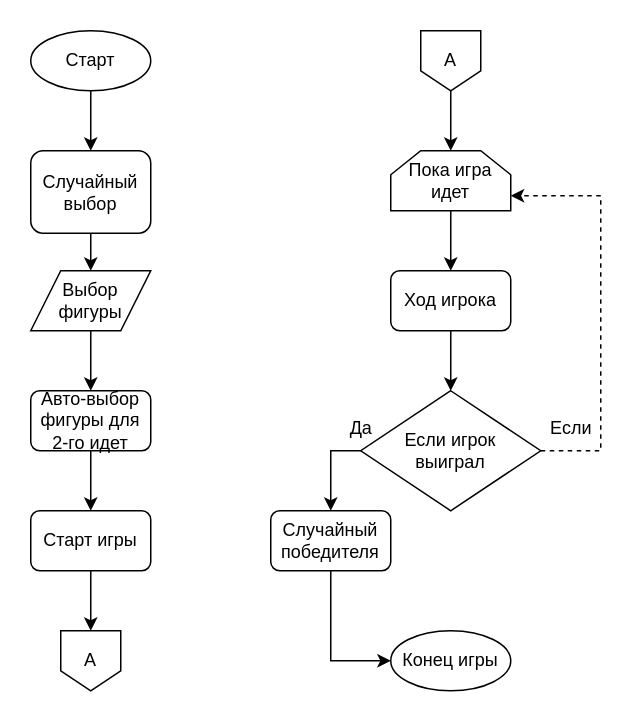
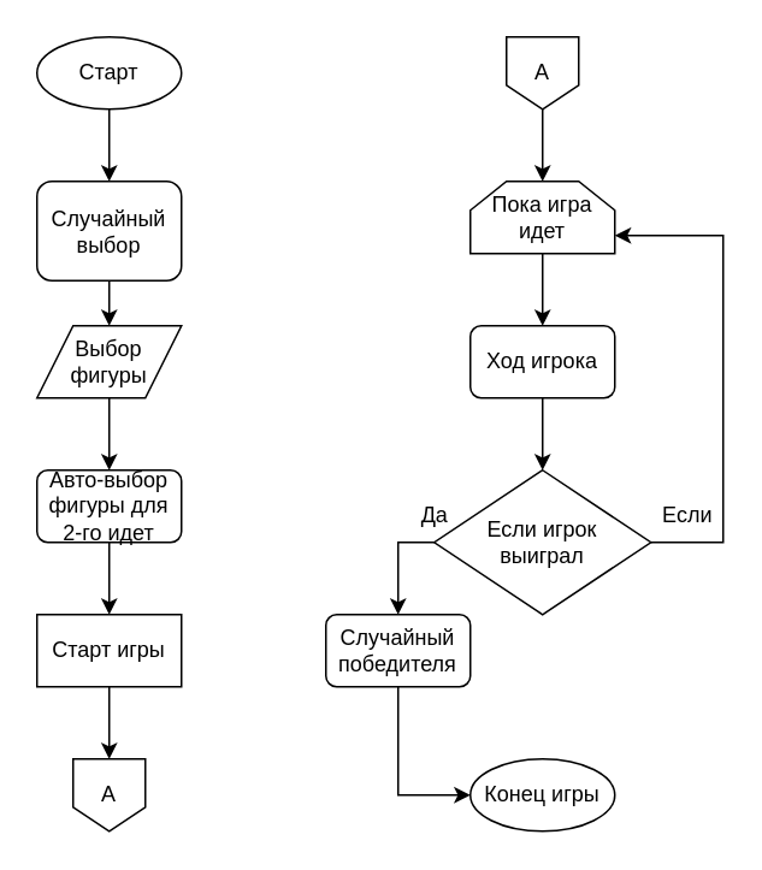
  <mxCell id="0" />
  <mxCell id="1" parent="0" />
  <mxCell id="2" style="edgeStyle=orthogonalEdgeStyle;rounded=0;orthogonalLoop=1;jettySize=auto;html=1;exitX=0.5;exitY=1;exitDx=0;exitDy=0;entryX=0.5;entryY=0;entryDx=0;entryDy=0;" edge="1" parent="1" source="3" target="7"><mxGeometry relative="1" as="geometry" /></mxCell>
  <mxCell id="3" value="Старт" style="ellipse;whiteSpace=wrap;html=1;" vertex="1" parent="1"><mxGeometry x="20" y="20" width="80" height="40" as="geometry" /></mxCell>
  <mxCell id="4" style="edgeStyle=orthogonalEdgeStyle;rounded=0;orthogonalLoop=1;jettySize=auto;html=1;exitX=0.5;exitY=1;exitDx=0;exitDy=0;entryX=0.5;entryY=0;entryDx=0;entryDy=0;" edge="1" parent="1" source="5" target="9"><mxGeometry relative="1" as="geometry" /></mxCell>
  <mxCell id="5" value="Выбор фигуры" style="shape=parallelogram;perimeter=parallelogramPerimeter;whiteSpace=wrap;html=1;fixedSize=1;" vertex="1" parent="1"><mxGeometry x="20" y="180" width="80" height="40" as="geometry" /></mxCell>
  <mxCell id="6" style="edgeStyle=orthogonalEdgeStyle;rounded=0;orthogonalLoop=1;jettySize=auto;html=1;exitX=0.5;exitY=1;exitDx=0;exitDy=0;" edge="1" parent="1" source="7" target="5"><mxGeometry relative="1" as="geometry" /></mxCell>
  <mxCell id="7" value="Случайный выбор" style="rounded=1;whiteSpace=wrap;html=1;" vertex="1" parent="1"><mxGeometry x="20" y="100" width="80" height="55" as="geometry" /></mxCell>
  <mxCell id="8" style="edgeStyle=orthogonalEdgeStyle;rounded=0;orthogonalLoop=1;jettySize=auto;html=1;exitX=0.5;exitY=1;exitDx=0;exitDy=0;entryX=0.5;entryY=0;entryDx=0;entryDy=0;" edge="1" parent="1" source="9" target="11"><mxGeometry relative="1" as="geometry" /></mxCell>
  <mxCell id="9" value="Авто-выбор фигуры для 2-го идет" style="rounded=1;whiteSpace=wrap;html=1;" vertex="1" parent="1"><mxGeometry x="20" y="260" width="80" height="40" as="geometry" /></mxCell>
  <mxCell id="10" style="edgeStyle=orthogonalEdgeStyle;rounded=0;orthogonalLoop=1;jettySize=auto;html=1;exitX=0.5;exitY=1;exitDx=0;exitDy=0;entryX=0.5;entryY=0;entryDx=0;entryDy=0;" edge="1" parent="1" source="11" target="12"><mxGeometry relative="1" as="geometry" /></mxCell>
- <mxCell id="11" value="Старт игры" style="rounded=1;whiteSpace=wrap;html=1;" vertex="1" parent="1"><mxGeometry x="20" y="340" width="80" height="40" as="geometry" /></mxCell>
+ <mxCell id="11" value="Старт игры" style="whiteSpace=wrap;html=1;rounded=0;" vertex="1" parent="1"><mxGeometry x="20" y="340" width="80" height="40" as="geometry" /></mxCell>
  <mxCell id="12" value="А" style="shape=offPageConnector;whiteSpace=wrap;html=1;size=0.333;" vertex="1" parent="1"><mxGeometry x="40" y="420" width="40" height="40" as="geometry" /></mxCell>
  <mxCell id="13" style="edgeStyle=orthogonalEdgeStyle;rounded=0;orthogonalLoop=1;jettySize=auto;html=1;entryX=0.5;entryY=0;entryDx=0;entryDy=0;" edge="1" parent="1" source="14"><mxGeometry relative="1" as="geometry"><mxPoint x="300" y="100" as="targetPoint" /></mxGeometry></mxCell>
  <mxCell id="14" value="А" style="shape=offPageConnector;whiteSpace=wrap;html=1;size=0.333;" vertex="1" parent="1"><mxGeometry x="280" y="20" width="40" height="40" as="geometry" /></mxCell>
  <mxCell id="15" style="edgeStyle=orthogonalEdgeStyle;rounded=0;orthogonalLoop=1;jettySize=auto;html=1;exitX=0.5;exitY=1;exitDx=0;exitDy=0;entryX=0.5;entryY=0;entryDx=0;entryDy=0;" edge="1" parent="1" source="16" target="18"><mxGeometry relative="1" as="geometry" /></mxCell>
  <mxCell id="16" value="Пока игра идет" style="shape=loopLimit;whiteSpace=wrap;html=1;" vertex="1" parent="1"><mxGeometry x="260" y="100" width="80" height="40" as="geometry" /></mxCell>
  <mxCell id="17" style="edgeStyle=orthogonalEdgeStyle;rounded=0;orthogonalLoop=1;jettySize=auto;html=1;exitX=0.5;exitY=1;exitDx=0;exitDy=0;entryX=0.5;entryY=0;entryDx=0;entryDy=0;" edge="1" parent="1" source="18" target="21"><mxGeometry relative="1" as="geometry" /></mxCell>
  <mxCell id="18" value="Ход игрока" style="rounded=1;whiteSpace=wrap;html=1;" vertex="1" parent="1"><mxGeometry x="260" y="180" width="80" height="40" as="geometry" /></mxCell>
  <mxCell id="19" style="edgeStyle=orthogonalEdgeStyle;rounded=0;orthogonalLoop=1;jettySize=auto;html=1;exitX=0;exitY=0.5;exitDx=0;exitDy=0;entryX=0.5;entryY=0;entryDx=0;entryDy=0;" edge="1" parent="1" source="21" target="23"><mxGeometry relative="1" as="geometry" /></mxCell>
- <mxCell id="20" style="edgeStyle=orthogonalEdgeStyle;rounded=0;orthogonalLoop=1;jettySize=auto;html=1;exitX=1;exitY=0.5;exitDx=0;exitDy=0;entryX=1;entryY=0.75;entryDx=0;entryDy=0;dashed=1;" edge="1" parent="1" source="21" target="16"><mxGeometry relative="1" as="geometry"><Array as="points"><mxPoint x="400" y="300" /><mxPoint x="400" y="130" /></Array></mxGeometry></mxCell>
+ <mxCell id="20" style="edgeStyle=orthogonalEdgeStyle;rounded=0;orthogonalLoop=1;jettySize=auto;html=1;exitX=1;exitY=0.5;exitDx=0;exitDy=0;entryX=1;entryY=0.75;entryDx=0;entryDy=0;" edge="1" parent="1" source="21" target="16"><mxGeometry relative="1" as="geometry"><Array as="points"><mxPoint x="400" y="300" /><mxPoint x="400" y="130" /></Array></mxGeometry></mxCell>
  <mxCell id="21" value="Если игрок&lt;div&gt;выиграл&lt;/div&gt;" style="rhombus;whiteSpace=wrap;html=1;" vertex="1" parent="1"><mxGeometry x="240" y="260" width="120" height="80" as="geometry" /></mxCell>
  <mxCell id="22" style="edgeStyle=orthogonalEdgeStyle;rounded=0;orthogonalLoop=1;jettySize=auto;html=1;exitX=0.5;exitY=1;exitDx=0;exitDy=0;entryX=0;entryY=0.5;entryDx=0;entryDy=0;" edge="1" parent="1" source="23" target="24"><mxGeometry relative="1" as="geometry" /></mxCell>
  <mxCell id="23" value="Случайный победителя" style="rounded=1;whiteSpace=wrap;html=1;" vertex="1" parent="1"><mxGeometry x="180" y="340" width="80" height="40" as="geometry" /></mxCell>
  <mxCell id="24" value="Конец игры" style="ellipse;whiteSpace=wrap;html=1;" vertex="1" parent="1"><mxGeometry x="260" y="420" width="80" height="40" as="geometry" /></mxCell>
  <mxCell id="25" value="Да" style="text;html=1;align=center;verticalAlign=middle;resizable=0;points=[];autosize=1;strokeColor=none;fillColor=none;" vertex="1" parent="1"><mxGeometry x="220" y="270" width="40" height="30" as="geometry" /></mxCell>
  <mxCell id="26" value="Если" style="text;html=1;align=center;verticalAlign=middle;resizable=0;points=[];autosize=1;strokeColor=none;fillColor=none;" vertex="1" parent="1"><mxGeometry x="360" y="270" width="40" height="30" as="geometry" /></mxCell>
